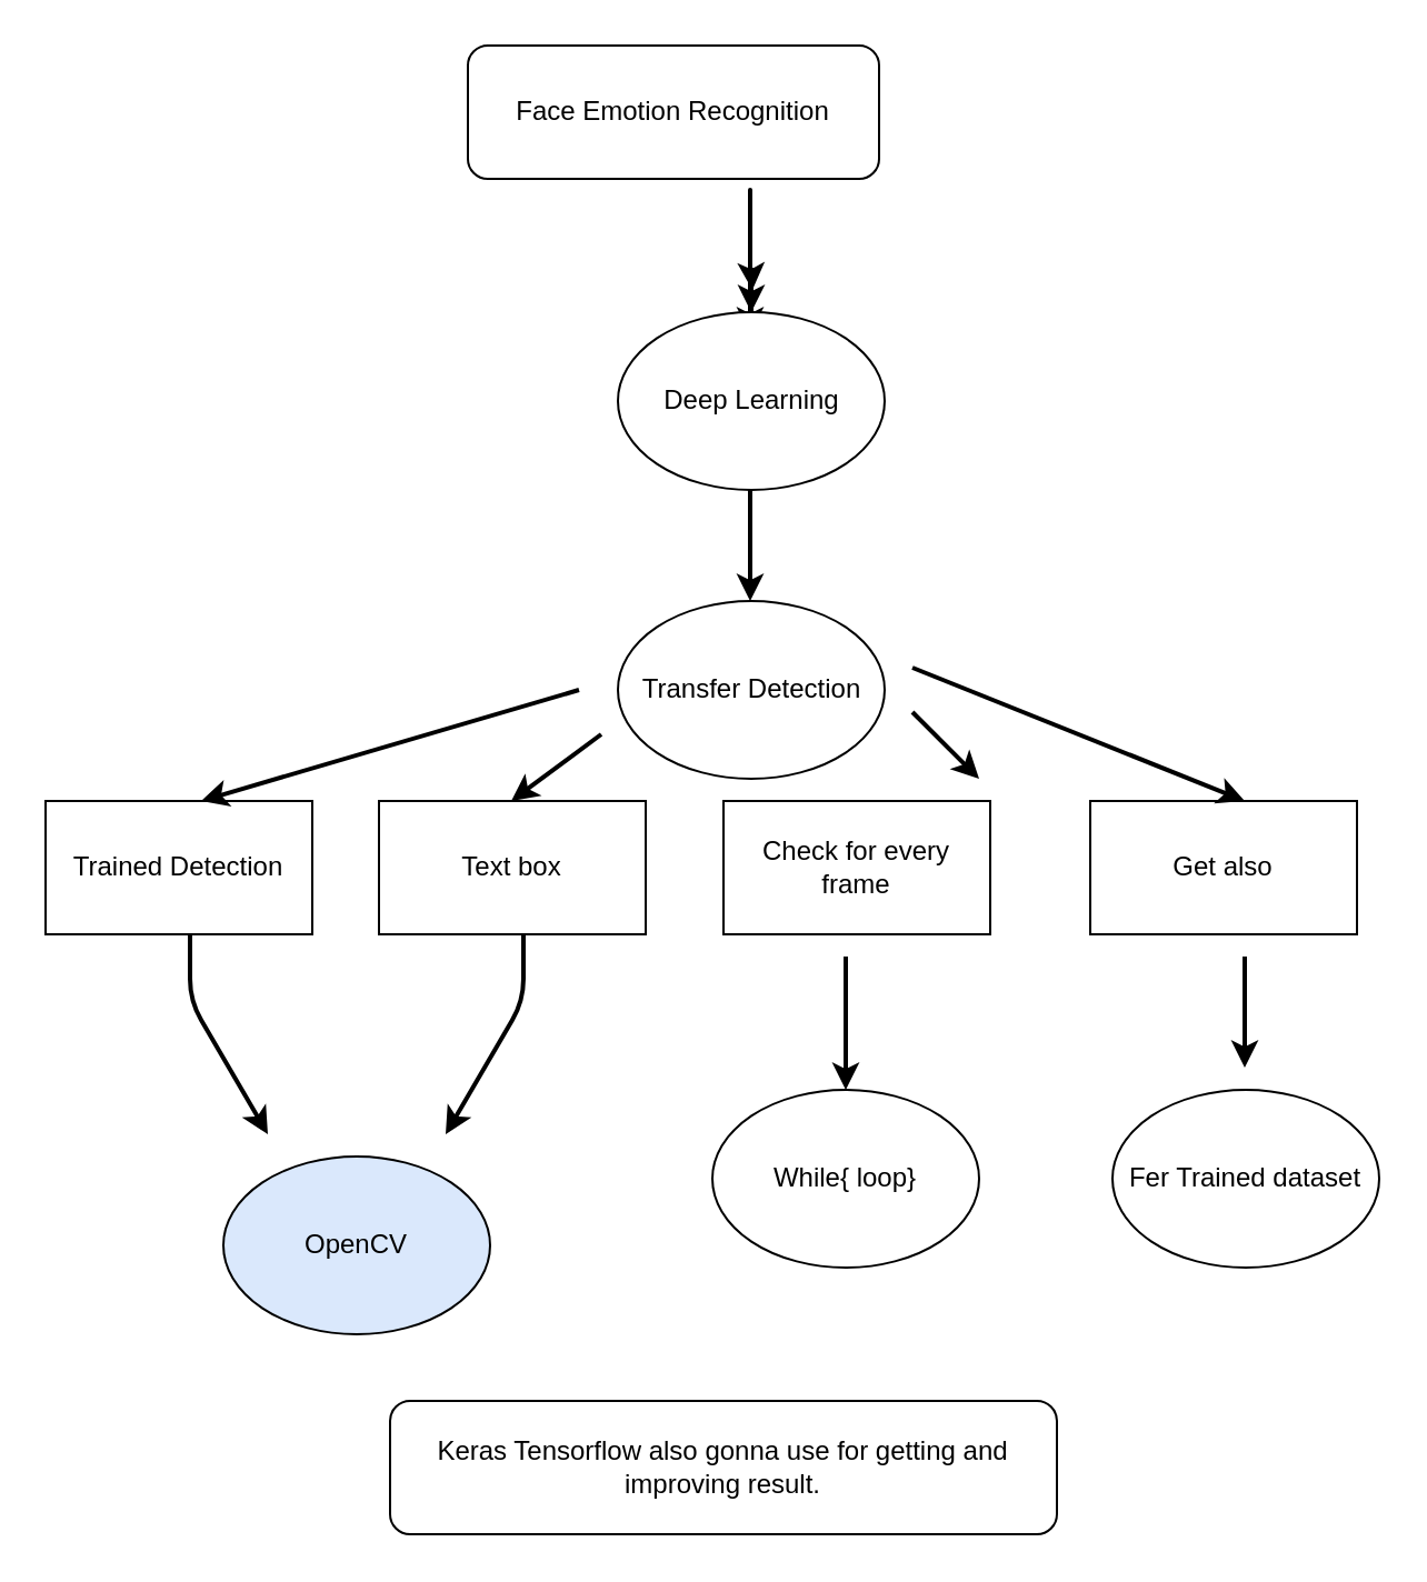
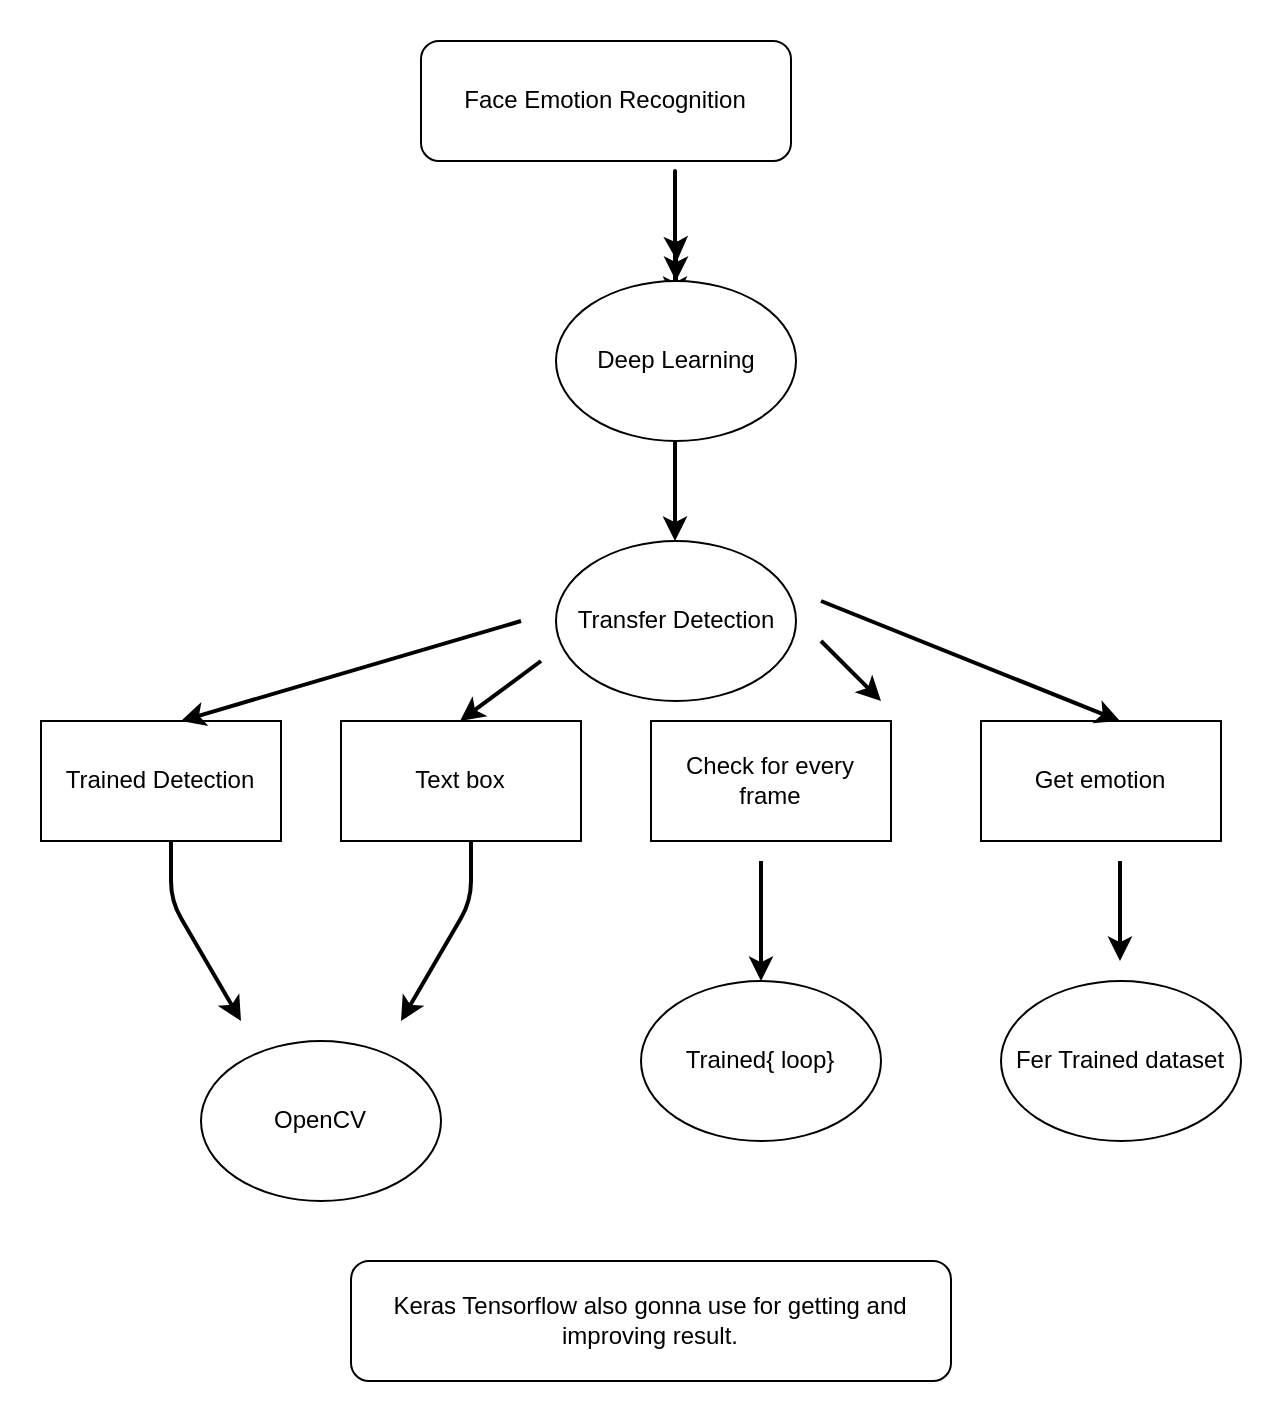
  <mxCell id="0" />
  <mxCell id="1" parent="0" />
  <mxCell id="2" value="Face Emotion Recognition" style="rounded=1;whiteSpace=wrap;html=1;" vertex="1" parent="1"><mxGeometry x="210" y="20" width="185" height="60" as="geometry" /></mxCell>
  <mxCell id="3" value="" style="endArrow=classic;html=1;strokeWidth=2;" edge="1" parent="1"><mxGeometry width="50" height="50" relative="1" as="geometry"><mxPoint x="337" y="130" as="sourcePoint" /><mxPoint x="337" y="150" as="targetPoint" /><Array as="points"><mxPoint x="337" y="80" /></Array></mxGeometry></mxCell>
  <mxCell id="4" style="edgeStyle=orthogonalEdgeStyle;rounded=0;orthogonalLoop=1;jettySize=auto;html=1;exitX=0.5;exitY=0;exitDx=0;exitDy=0;strokeWidth=2;" edge="1" parent="1" source="6"><mxGeometry relative="1" as="geometry"><mxPoint x="338" y="130" as="targetPoint" /><Array as="points"><mxPoint x="338" y="120" /><mxPoint x="338" y="120" /></Array></mxGeometry></mxCell>
  <mxCell id="5" style="edgeStyle=orthogonalEdgeStyle;rounded=0;orthogonalLoop=1;jettySize=auto;html=1;strokeWidth=2;" edge="1" parent="1" source="6"><mxGeometry relative="1" as="geometry"><mxPoint x="337.5" y="140" as="targetPoint" /></mxGeometry></mxCell>
  <mxCell id="6" value="Deep Learning" style="ellipse;whiteSpace=wrap;html=1;" vertex="1" parent="1"><mxGeometry x="277.5" y="140" width="120" height="80" as="geometry" /></mxCell>
  <mxCell id="7" value="Transfer Detection" style="ellipse;whiteSpace=wrap;html=1;" vertex="1" parent="1"><mxGeometry x="277.5" y="270" width="120" height="80" as="geometry" /></mxCell>
  <mxCell id="8" value="Trained Detection" style="rounded=0;whiteSpace=wrap;html=1;" vertex="1" parent="1"><mxGeometry x="20" y="360" width="120" height="60" as="geometry" /></mxCell>
  <mxCell id="9" value="Text box" style="rounded=0;whiteSpace=wrap;html=1;" vertex="1" parent="1"><mxGeometry x="170" y="360" width="120" height="60" as="geometry" /></mxCell>
  <mxCell id="10" value="Check for every frame" style="rounded=0;whiteSpace=wrap;html=1;" vertex="1" parent="1"><mxGeometry x="325" y="360" width="120" height="60" as="geometry" /></mxCell>
- <mxCell id="11" value="Get also" style="rounded=0;whiteSpace=wrap;html=1;" vertex="1" parent="1"><mxGeometry x="490" y="360" width="120" height="60" as="geometry" /></mxCell>
- <mxCell id="12" value="OpenCV" style="ellipse;whiteSpace=wrap;html=1;fillColor=#dae8fc;" vertex="1" parent="1"><mxGeometry x="100" y="520" width="120" height="80" as="geometry" /></mxCell>
- <mxCell id="13" value="While{ loop}" style="ellipse;whiteSpace=wrap;html=1;" vertex="1" parent="1"><mxGeometry x="320" y="490" width="120" height="80" as="geometry" /></mxCell>
+ <mxCell id="11" value="Get emotion" style="rounded=0;whiteSpace=wrap;html=1;" vertex="1" parent="1"><mxGeometry x="490" y="360" width="120" height="60" as="geometry" /></mxCell>
+ <mxCell id="12" value="OpenCV" style="ellipse;whiteSpace=wrap;html=1;" vertex="1" parent="1"><mxGeometry x="100" y="520" width="120" height="80" as="geometry" /></mxCell>
+ <mxCell id="13" value="Trained{ loop}" style="ellipse;whiteSpace=wrap;html=1;" vertex="1" parent="1"><mxGeometry x="320" y="490" width="120" height="80" as="geometry" /></mxCell>
  <mxCell id="14" value="Fer Trained dataset" style="ellipse;whiteSpace=wrap;html=1;" vertex="1" parent="1"><mxGeometry x="500" y="490" width="120" height="80" as="geometry" /></mxCell>
  <mxCell id="15" value="" style="endArrow=classic;html=1;strokeWidth=2;" edge="1" parent="1"><mxGeometry width="50" height="50" relative="1" as="geometry"><mxPoint x="235" y="420" as="sourcePoint" /><mxPoint x="200" y="510" as="targetPoint" /><Array as="points"><mxPoint x="235" y="450" /></Array></mxGeometry></mxCell>
  <mxCell id="16" value="" style="endArrow=classic;html=1;strokeWidth=2;" edge="1" parent="1"><mxGeometry width="50" height="50" relative="1" as="geometry"><mxPoint x="85" y="420" as="sourcePoint" /><mxPoint x="120" y="510" as="targetPoint" /><Array as="points"><mxPoint x="85" y="450" /></Array></mxGeometry></mxCell>
  <mxCell id="17" value="" style="endArrow=classic;html=1;strokeWidth=2;" edge="1" parent="1"><mxGeometry width="50" height="50" relative="1" as="geometry"><mxPoint x="380" y="430" as="sourcePoint" /><mxPoint x="380" y="490" as="targetPoint" /></mxGeometry></mxCell>
  <mxCell id="18" value="" style="endArrow=classic;html=1;strokeWidth=2;" edge="1" parent="1"><mxGeometry width="50" height="50" relative="1" as="geometry"><mxPoint x="270" y="330" as="sourcePoint" /><mxPoint x="229.5" y="360" as="targetPoint" /></mxGeometry></mxCell>
  <mxCell id="19" value="" style="endArrow=classic;html=1;strokeWidth=2;" edge="1" parent="1"><mxGeometry width="50" height="50" relative="1" as="geometry"><mxPoint x="337" y="220" as="sourcePoint" /><mxPoint x="337" y="270" as="targetPoint" /><Array as="points"><mxPoint x="337" y="250" /></Array></mxGeometry></mxCell>
  <mxCell id="20" value="" style="endArrow=classic;html=1;strokeWidth=2;" edge="1" parent="1"><mxGeometry width="50" height="50" relative="1" as="geometry"><mxPoint x="260" y="310" as="sourcePoint" /><mxPoint x="90" y="360" as="targetPoint" /></mxGeometry></mxCell>
  <mxCell id="21" value="" style="endArrow=classic;html=1;strokeWidth=2;" edge="1" parent="1"><mxGeometry width="50" height="50" relative="1" as="geometry"><mxPoint x="559.5" y="430" as="sourcePoint" /><mxPoint x="559.5" y="480" as="targetPoint" /></mxGeometry></mxCell>
  <mxCell id="22" value="" style="endArrow=classic;html=1;strokeWidth=2;" edge="1" parent="1"><mxGeometry width="50" height="50" relative="1" as="geometry"><mxPoint x="410" y="300" as="sourcePoint" /><mxPoint x="559.5" y="360" as="targetPoint" /></mxGeometry></mxCell>
  <mxCell id="23" value="" style="endArrow=classic;html=1;strokeWidth=2;" edge="1" parent="1"><mxGeometry width="50" height="50" relative="1" as="geometry"><mxPoint x="410" y="320" as="sourcePoint" /><mxPoint x="440" y="350" as="targetPoint" /></mxGeometry></mxCell>
  <mxCell id="24" value="Keras Tensorflow also gonna use for getting and improving result." style="rounded=1;whiteSpace=wrap;html=1;" vertex="1" parent="1"><mxGeometry x="175" y="630" width="300" height="60" as="geometry" /></mxCell>
